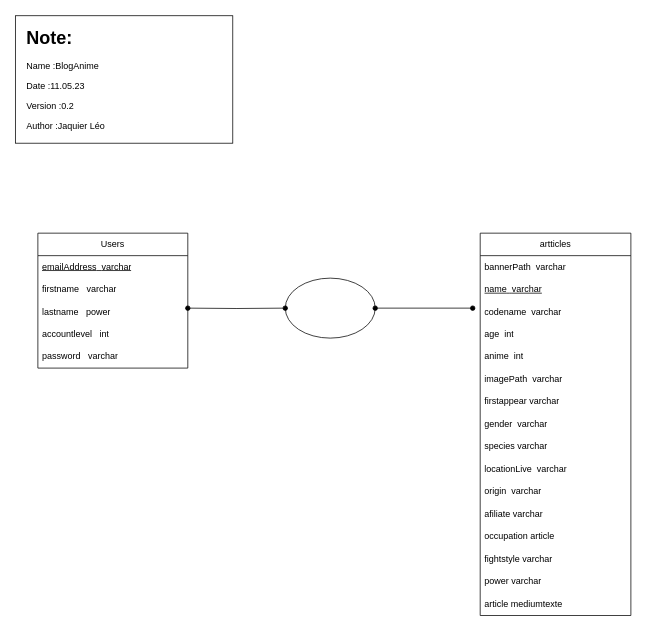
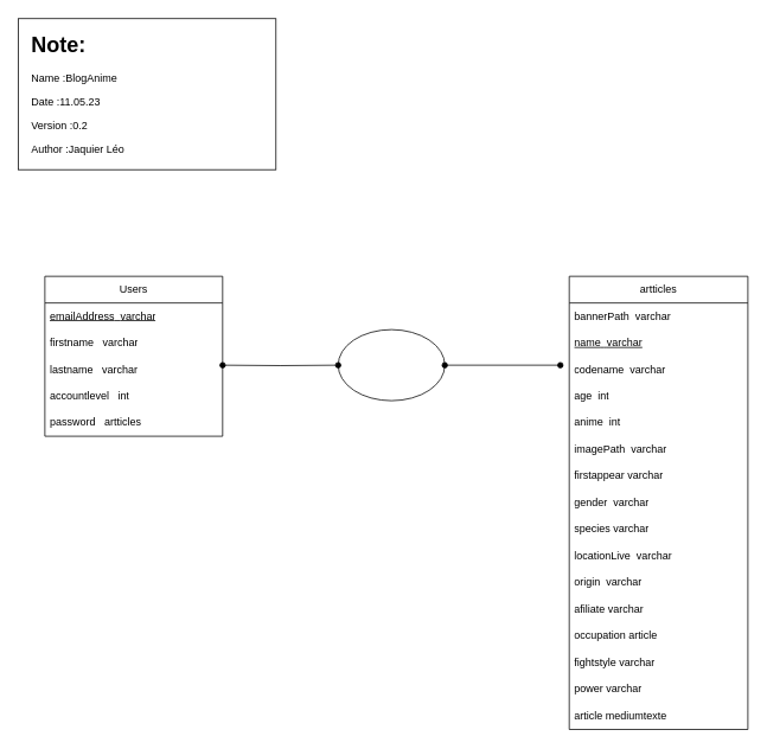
  <mxCell id="0" />
  <mxCell id="1" parent="0" />
  <mxCell id="2" value="Users" style="swimlane;fontStyle=0;childLayout=stackLayout;horizontal=1;startSize=30;horizontalStack=0;resizeParent=1;resizeParentMax=0;resizeLast=0;collapsible=1;marginBottom=0;whiteSpace=wrap;html=1;rounded=0;" parent="1" vertex="1"><mxGeometry x="50" y="310" width="200" height="180" as="geometry" /></mxCell>
  <mxCell id="3" value="&lt;u&gt;emailAddress&lt;span style=&quot;white-space: pre;&quot;&gt; &lt;/span&gt;&lt;span style=&quot;white-space: pre;&quot;&gt; &lt;/span&gt;varchar&lt;br&gt;&lt;/u&gt;" style="text;strokeColor=none;fillColor=none;align=left;verticalAlign=middle;spacingLeft=4;spacingRight=4;overflow=hidden;points=[[0,0.5],[1,0.5]];portConstraint=eastwest;rotatable=0;whiteSpace=wrap;html=1;rounded=0;" parent="2" vertex="1"><mxGeometry y="30" width="200" height="30" as="geometry" /></mxCell>
  <mxCell id="4" value="firstname&lt;span style=&quot;white-space: pre;&quot;&gt; &lt;/span&gt;&lt;span style=&quot;white-space: pre;&quot;&gt; &lt;span style=&quot;white-space: pre;&quot;&gt; &lt;/span&gt;v&lt;/span&gt;archar" style="text;strokeColor=none;fillColor=none;align=left;verticalAlign=middle;spacingLeft=4;spacingRight=4;overflow=hidden;points=[[0,0.5],[1,0.5]];portConstraint=eastwest;rotatable=0;whiteSpace=wrap;html=1;rounded=0;" parent="2" vertex="1"><mxGeometry y="60" width="200" height="30" as="geometry" /></mxCell>
- <mxCell id="5" value="lastname&lt;span style=&quot;white-space: pre;&quot;&gt; &lt;/span&gt;&lt;span style=&quot;white-space: pre;&quot;&gt; &lt;/span&gt;&lt;span style=&quot;white-space: pre;&quot;&gt; &lt;/span&gt;power" style="text;strokeColor=none;fillColor=none;align=left;verticalAlign=middle;spacingLeft=4;spacingRight=4;overflow=hidden;points=[[0,0.5],[1,0.5]];portConstraint=eastwest;rotatable=0;whiteSpace=wrap;html=1;rounded=0;" parent="2" vertex="1"><mxGeometry y="90" width="200" height="30" as="geometry" /></mxCell>
+ <mxCell id="5" value="lastname&lt;span style=&quot;white-space: pre;&quot;&gt; &lt;/span&gt;&lt;span style=&quot;white-space: pre;&quot;&gt; &lt;/span&gt;&lt;span style=&quot;white-space: pre;&quot;&gt; &lt;/span&gt;varchar" style="text;strokeColor=none;fillColor=none;align=left;verticalAlign=middle;spacingLeft=4;spacingRight=4;overflow=hidden;points=[[0,0.5],[1,0.5]];portConstraint=eastwest;rotatable=0;whiteSpace=wrap;html=1;rounded=0;" parent="2" vertex="1"><mxGeometry y="90" width="200" height="30" as="geometry" /></mxCell>
  <mxCell id="6" value="accountlevel&lt;span style=&quot;white-space: pre;&quot;&gt; &lt;/span&gt;&lt;span style=&quot;white-space: pre;&quot;&gt; &lt;/span&gt;&lt;span style=&quot;white-space: pre;&quot;&gt; int&lt;br/&gt;&lt;/span&gt;" style="text;strokeColor=none;fillColor=none;align=left;verticalAlign=middle;spacingLeft=4;spacingRight=4;overflow=hidden;points=[[0,0.5],[1,0.5]];portConstraint=eastwest;rotatable=0;whiteSpace=wrap;html=1;rounded=0;" parent="2" vertex="1"><mxGeometry y="120" width="200" height="30" as="geometry" /></mxCell>
- <mxCell id="7" value="password&lt;span style=&quot;white-space: pre;&quot;&gt; &lt;/span&gt;&lt;span style=&quot;white-space: pre;&quot;&gt; &lt;/span&gt;&lt;span style=&quot;white-space: pre;&quot;&gt; &lt;/span&gt;varchar" style="text;strokeColor=none;fillColor=none;align=left;verticalAlign=middle;spacingLeft=4;spacingRight=4;overflow=hidden;points=[[0,0.5],[1,0.5]];portConstraint=eastwest;rotatable=0;whiteSpace=wrap;html=1;rounded=0;" parent="2" vertex="1"><mxGeometry y="150" width="200" height="30" as="geometry" /></mxCell>
+ <mxCell id="7" value="password&lt;span style=&quot;white-space: pre;&quot;&gt; &lt;/span&gt;&lt;span style=&quot;white-space: pre;&quot;&gt; &lt;/span&gt;&lt;span style=&quot;white-space: pre;&quot;&gt; &lt;/span&gt;artticles" style="text;strokeColor=none;fillColor=none;align=left;verticalAlign=middle;spacingLeft=4;spacingRight=4;overflow=hidden;points=[[0,0.5],[1,0.5]];portConstraint=eastwest;rotatable=0;whiteSpace=wrap;html=1;rounded=0;" parent="2" vertex="1"><mxGeometry y="150" width="200" height="30" as="geometry" /></mxCell>
  <mxCell id="8" value="artticles" style="swimlane;fontStyle=0;childLayout=stackLayout;horizontal=1;startSize=30;horizontalStack=0;resizeParent=1;resizeParentMax=0;resizeLast=0;collapsible=1;marginBottom=0;whiteSpace=wrap;html=1;rounded=0;" parent="1" vertex="1"><mxGeometry x="640" y="310" width="201" height="510" as="geometry" /></mxCell>
  <mxCell id="9" value="bannerPath&lt;span style=&quot;white-space: pre;&quot;&gt; &lt;/span&gt;&lt;span style=&quot;white-space: pre;&quot;&gt; &lt;/span&gt;varchar" style="text;strokeColor=none;fillColor=none;align=left;verticalAlign=middle;spacingLeft=4;spacingRight=4;overflow=hidden;points=[[0,0.5],[1,0.5]];portConstraint=eastwest;rotatable=0;whiteSpace=wrap;html=1;rounded=0;" parent="8" vertex="1"><mxGeometry y="30" width="201" height="30" as="geometry" /></mxCell>
  <mxCell id="10" value="&lt;u&gt;name&lt;span style=&quot;white-space: pre;&quot;&gt; &lt;/span&gt;&lt;span style=&quot;white-space: pre;&quot;&gt; &lt;/span&gt;varchar&lt;/u&gt;" style="text;strokeColor=none;fillColor=none;align=left;verticalAlign=middle;spacingLeft=4;spacingRight=4;overflow=hidden;points=[[0,0.5],[1,0.5]];portConstraint=eastwest;rotatable=0;whiteSpace=wrap;html=1;fontStyle=0;rounded=0;" parent="8" vertex="1"><mxGeometry y="60" width="201" height="30" as="geometry" /></mxCell>
  <mxCell id="11" value="codename&lt;span style=&quot;white-space: pre;&quot;&gt; &lt;/span&gt;&lt;span style=&quot;white-space: pre;&quot;&gt; &lt;/span&gt;varchar" style="text;strokeColor=none;fillColor=none;align=left;verticalAlign=middle;spacingLeft=4;spacingRight=4;overflow=hidden;points=[[0,0.5],[1,0.5]];portConstraint=eastwest;rotatable=0;whiteSpace=wrap;html=1;rounded=0;" parent="8" vertex="1"><mxGeometry y="90" width="201" height="30" as="geometry" /></mxCell>
  <mxCell id="12" value="age&lt;span style=&quot;white-space: pre;&quot;&gt; &lt;/span&gt;&lt;span style=&quot;white-space: pre;&quot;&gt; int&lt;/span&gt;" style="text;strokeColor=none;fillColor=none;align=left;verticalAlign=middle;spacingLeft=4;spacingRight=4;overflow=hidden;points=[[0,0.5],[1,0.5]];portConstraint=eastwest;rotatable=0;whiteSpace=wrap;html=1;rounded=0;" parent="8" vertex="1"><mxGeometry y="120" width="201" height="30" as="geometry" /></mxCell>
  <mxCell id="13" value="anime&lt;span style=&quot;white-space: pre;&quot;&gt; &lt;/span&gt;&lt;span style=&quot;white-space: pre;&quot;&gt; int&lt;/span&gt;" style="text;strokeColor=none;fillColor=none;align=left;verticalAlign=middle;spacingLeft=4;spacingRight=4;overflow=hidden;points=[[0,0.5],[1,0.5]];portConstraint=eastwest;rotatable=0;whiteSpace=wrap;html=1;rounded=0;" parent="8" vertex="1"><mxGeometry y="150" width="201" height="30" as="geometry" /></mxCell>
  <mxCell id="14" value="imagePath&lt;span style=&quot;white-space: pre;&quot;&gt; &lt;/span&gt;&lt;span style=&quot;white-space: pre;&quot;&gt; &lt;/span&gt;varchar" style="text;strokeColor=none;fillColor=none;align=left;verticalAlign=middle;spacingLeft=4;spacingRight=4;overflow=hidden;points=[[0,0.5],[1,0.5]];portConstraint=eastwest;rotatable=0;whiteSpace=wrap;html=1;rounded=0;" parent="8" vertex="1"><mxGeometry y="180" width="201" height="30" as="geometry" /></mxCell>
  <mxCell id="15" value="firstappear&lt;span style=&quot;background-color: initial;&quot;&gt;&amp;nbsp;varchar&lt;/span&gt;" style="text;strokeColor=none;fillColor=none;align=left;verticalAlign=middle;spacingLeft=4;spacingRight=4;overflow=hidden;points=[[0,0.5],[1,0.5]];portConstraint=eastwest;rotatable=0;whiteSpace=wrap;html=1;rounded=0;" parent="8" vertex="1"><mxGeometry y="210" width="201" height="30" as="geometry" /></mxCell>
  <mxCell id="16" value="gender&lt;span style=&quot;white-space: pre;&quot;&gt; &lt;/span&gt;&lt;span style=&quot;white-space: pre;&quot;&gt; varchar&lt;/span&gt;" style="text;strokeColor=none;fillColor=none;align=left;verticalAlign=middle;spacingLeft=4;spacingRight=4;overflow=hidden;points=[[0,0.5],[1,0.5]];portConstraint=eastwest;rotatable=0;whiteSpace=wrap;html=1;rounded=0;" parent="8" vertex="1"><mxGeometry y="240" width="201" height="30" as="geometry" /></mxCell>
  <mxCell id="17" value="species&lt;span style=&quot;&quot;&gt; &lt;/span&gt;&lt;span style=&quot;&quot;&gt; varchar&lt;/span&gt;" style="text;strokeColor=none;fillColor=none;align=left;verticalAlign=middle;spacingLeft=4;spacingRight=4;overflow=hidden;points=[[0,0.5],[1,0.5]];portConstraint=eastwest;rotatable=0;whiteSpace=wrap;html=1;rounded=0;" parent="8" vertex="1"><mxGeometry y="270" width="201" height="30" as="geometry" /></mxCell>
  <mxCell id="18" value="locationLive&lt;span style=&quot;white-space: pre;&quot;&gt; &lt;/span&gt;&lt;span style=&quot;white-space: pre;&quot;&gt; varchar&lt;/span&gt;" style="text;strokeColor=none;fillColor=none;align=left;verticalAlign=middle;spacingLeft=4;spacingRight=4;overflow=hidden;points=[[0,0.5],[1,0.5]];portConstraint=eastwest;rotatable=0;whiteSpace=wrap;html=1;rounded=0;" parent="8" vertex="1"><mxGeometry y="300" width="201" height="30" as="geometry" /></mxCell>
  <mxCell id="19" value="origin&lt;span style=&quot;white-space: pre;&quot;&gt; &lt;/span&gt;&lt;span style=&quot;white-space: pre;&quot;&gt; varchar&lt;/span&gt;" style="text;strokeColor=none;fillColor=none;align=left;verticalAlign=middle;spacingLeft=4;spacingRight=4;overflow=hidden;points=[[0,0.5],[1,0.5]];portConstraint=eastwest;rotatable=0;whiteSpace=wrap;html=1;rounded=0;" parent="8" vertex="1"><mxGeometry y="330" width="201" height="30" as="geometry" /></mxCell>
  <mxCell id="20" value="afiliate&amp;nbsp;varchar" style="text;strokeColor=none;fillColor=none;align=left;verticalAlign=middle;spacingLeft=4;spacingRight=4;overflow=hidden;points=[[0,0.5],[1,0.5]];portConstraint=eastwest;rotatable=0;whiteSpace=wrap;html=1;rounded=0;" parent="8" vertex="1"><mxGeometry y="360" width="201" height="30" as="geometry" /></mxCell>
  <mxCell id="21" value="occupation&amp;nbsp;article" style="text;strokeColor=none;fillColor=none;align=left;verticalAlign=middle;spacingLeft=4;spacingRight=4;overflow=hidden;points=[[0,0.5],[1,0.5]];portConstraint=eastwest;rotatable=0;whiteSpace=wrap;html=1;rounded=0;" parent="8" vertex="1"><mxGeometry y="390" width="201" height="30" as="geometry" /></mxCell>
  <mxCell id="22" value="fightstyle&amp;nbsp;varchar" style="text;strokeColor=none;fillColor=none;align=left;verticalAlign=middle;spacingLeft=4;spacingRight=4;overflow=hidden;points=[[0,0.5],[1,0.5]];portConstraint=eastwest;rotatable=0;whiteSpace=wrap;html=1;rounded=0;" parent="8" vertex="1"><mxGeometry y="420" width="201" height="30" as="geometry" /></mxCell>
  <mxCell id="23" value="power&amp;nbsp;varchar" style="text;strokeColor=none;fillColor=none;align=left;verticalAlign=middle;spacingLeft=4;spacingRight=4;overflow=hidden;points=[[0,0.5],[1,0.5]];portConstraint=eastwest;rotatable=0;whiteSpace=wrap;html=1;rounded=0;" parent="8" vertex="1"><mxGeometry y="450" width="201" height="30" as="geometry" /></mxCell>
  <mxCell id="24" value="article&lt;span style=&quot;white-space: pre;&quot;&gt; &lt;/span&gt;mediumtexte" style="text;strokeColor=none;fillColor=none;align=left;verticalAlign=middle;spacingLeft=4;spacingRight=4;overflow=hidden;points=[[0,0.5],[1,0.5]];portConstraint=eastwest;rotatable=0;whiteSpace=wrap;html=1;rounded=0;" parent="8" vertex="1"><mxGeometry y="480" width="201" height="30" as="geometry" /></mxCell>
  <mxCell id="25" value="" style="group" parent="1" vertex="1" connectable="0"><mxGeometry x="290" y="390" width="60" height="30" as="geometry" /></mxCell>
  <mxCell id="26" value="" style="group" parent="1" vertex="1" connectable="0"><mxGeometry x="380" y="370" width="120" height="80" as="geometry" /></mxCell>
  <mxCell id="27" value="" style="ellipse;whiteSpace=wrap;html=1;" parent="26" vertex="1"><mxGeometry width="120" height="80" as="geometry" /></mxCell>
  <mxCell id="28" style="edgeStyle=orthogonalEdgeStyle;rounded=0;orthogonalLoop=1;jettySize=auto;html=1;exitX=1;exitY=0.5;exitDx=0;exitDy=0;endArrow=oval;endFill=1;startArrow=oval;startFill=1;entryX=0;entryY=0.5;entryDx=0;entryDy=0;" parent="1" target="27" edge="1"><mxGeometry relative="1" as="geometry"><mxPoint x="350" y="410" as="targetPoint" /><Array as="points" /><mxPoint x="250" y="410" as="sourcePoint" /></mxGeometry></mxCell>
  <mxCell id="29" value="" style="group" parent="1" vertex="1" connectable="0"><mxGeometry x="540" y="390" width="60" height="30" as="geometry" /></mxCell>
  <mxCell id="30" style="edgeStyle=orthogonalEdgeStyle;rounded=0;orthogonalLoop=1;jettySize=auto;html=1;exitX=1;exitY=0.5;exitDx=0;exitDy=0;endArrow=oval;endFill=1;startArrow=oval;startFill=1;entryX=0;entryY=0.5;entryDx=0;entryDy=0;" parent="1" edge="1"><mxGeometry relative="1" as="geometry"><mxPoint x="500" y="410" as="sourcePoint" /><mxPoint x="630" y="410" as="targetPoint" /><Array as="points" /></mxGeometry></mxCell>
  <mxCell id="31" value="" style="rounded=0;whiteSpace=wrap;html=1;" parent="1" vertex="1"><mxGeometry width="290" height="170" as="geometry" x="20" y="20" /></mxCell>
  <mxCell id="32" value="&lt;h1&gt;Note:&lt;/h1&gt;&lt;p&gt;Name :&lt;span style=&quot;background-color: initial;&quot;&gt;BlogAnime&lt;/span&gt;&lt;/p&gt;&lt;p&gt;Date :11.05.23&lt;/p&gt;&lt;p&gt;Version :0.2&lt;/p&gt;&lt;p&gt;Author :Jaquier Léo&lt;/p&gt;" style="text;html=1;strokeColor=none;fillColor=none;spacing=5;spacingTop=-20;whiteSpace=wrap;overflow=hidden;rounded=0;" parent="1" vertex="1"><mxGeometry x="30" y="30" width="270" height="150" as="geometry" /></mxCell>
